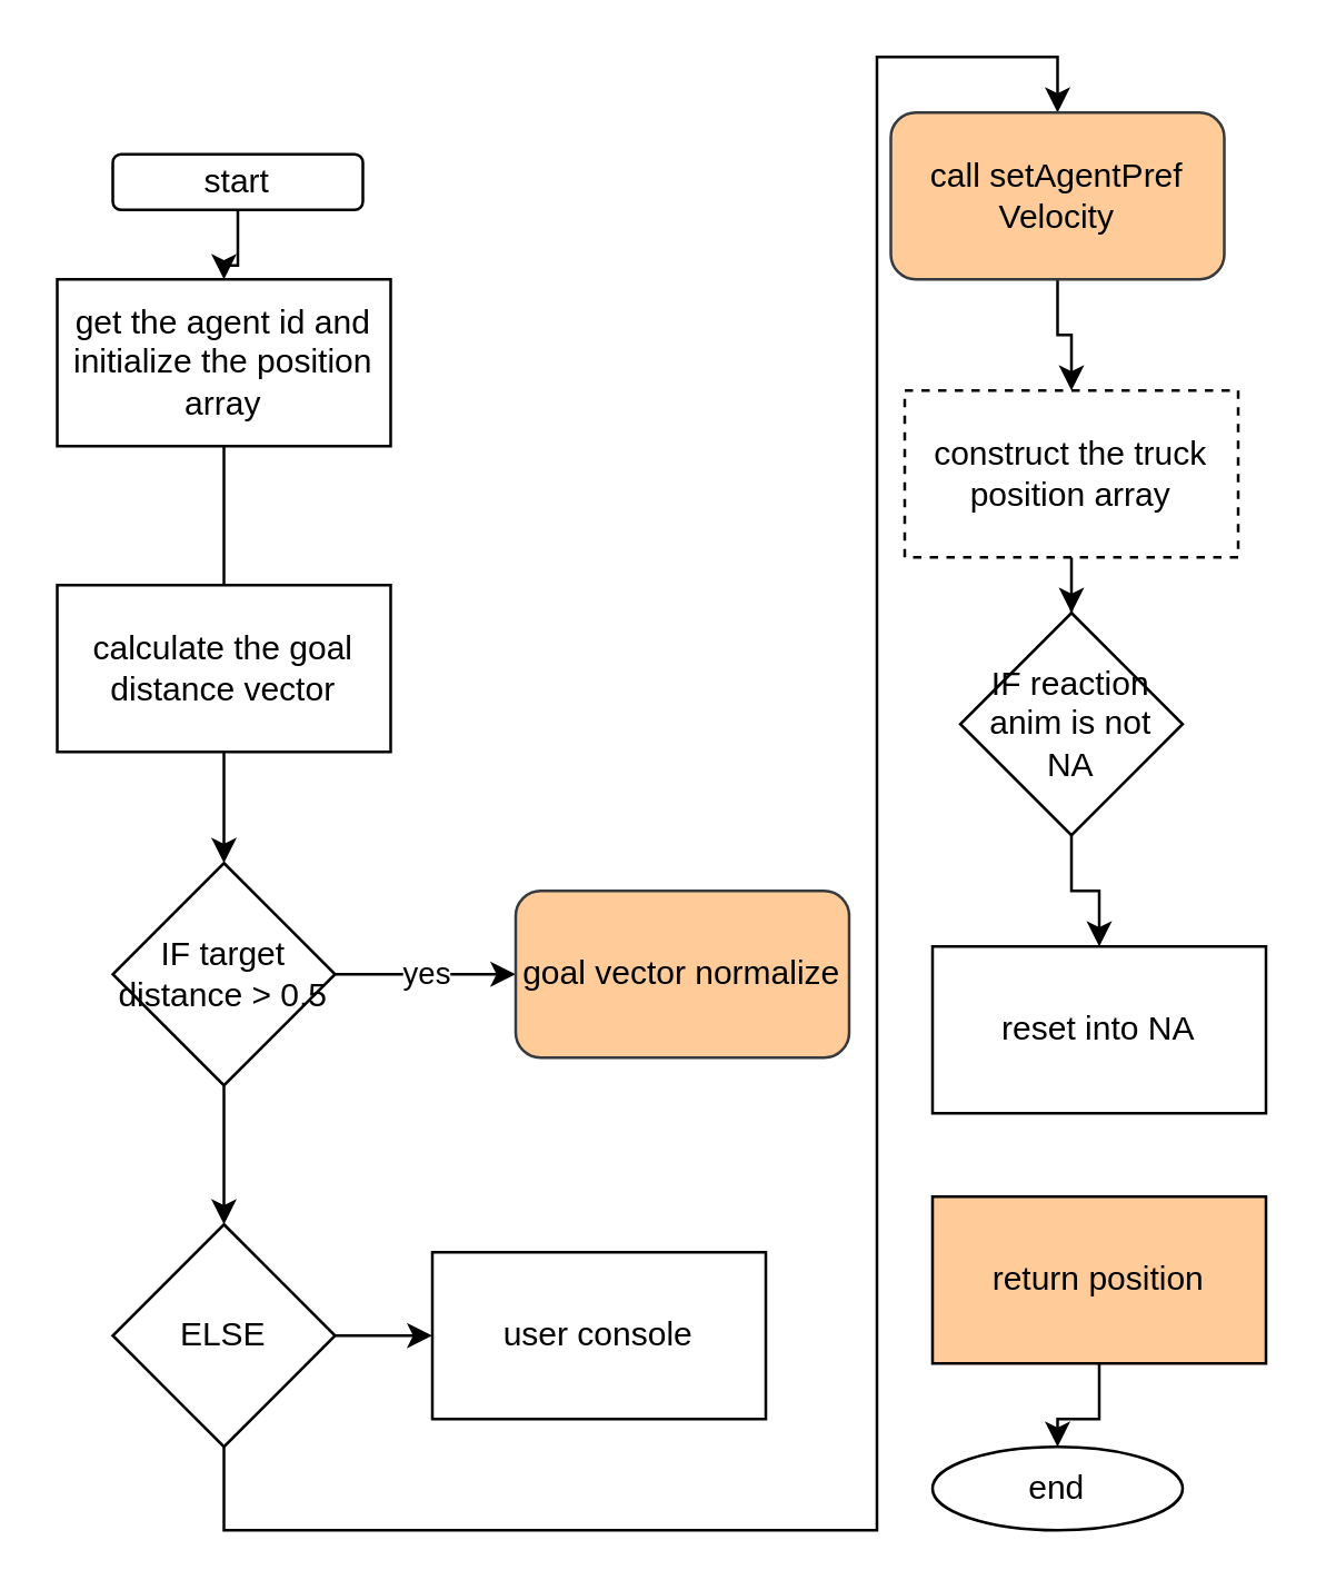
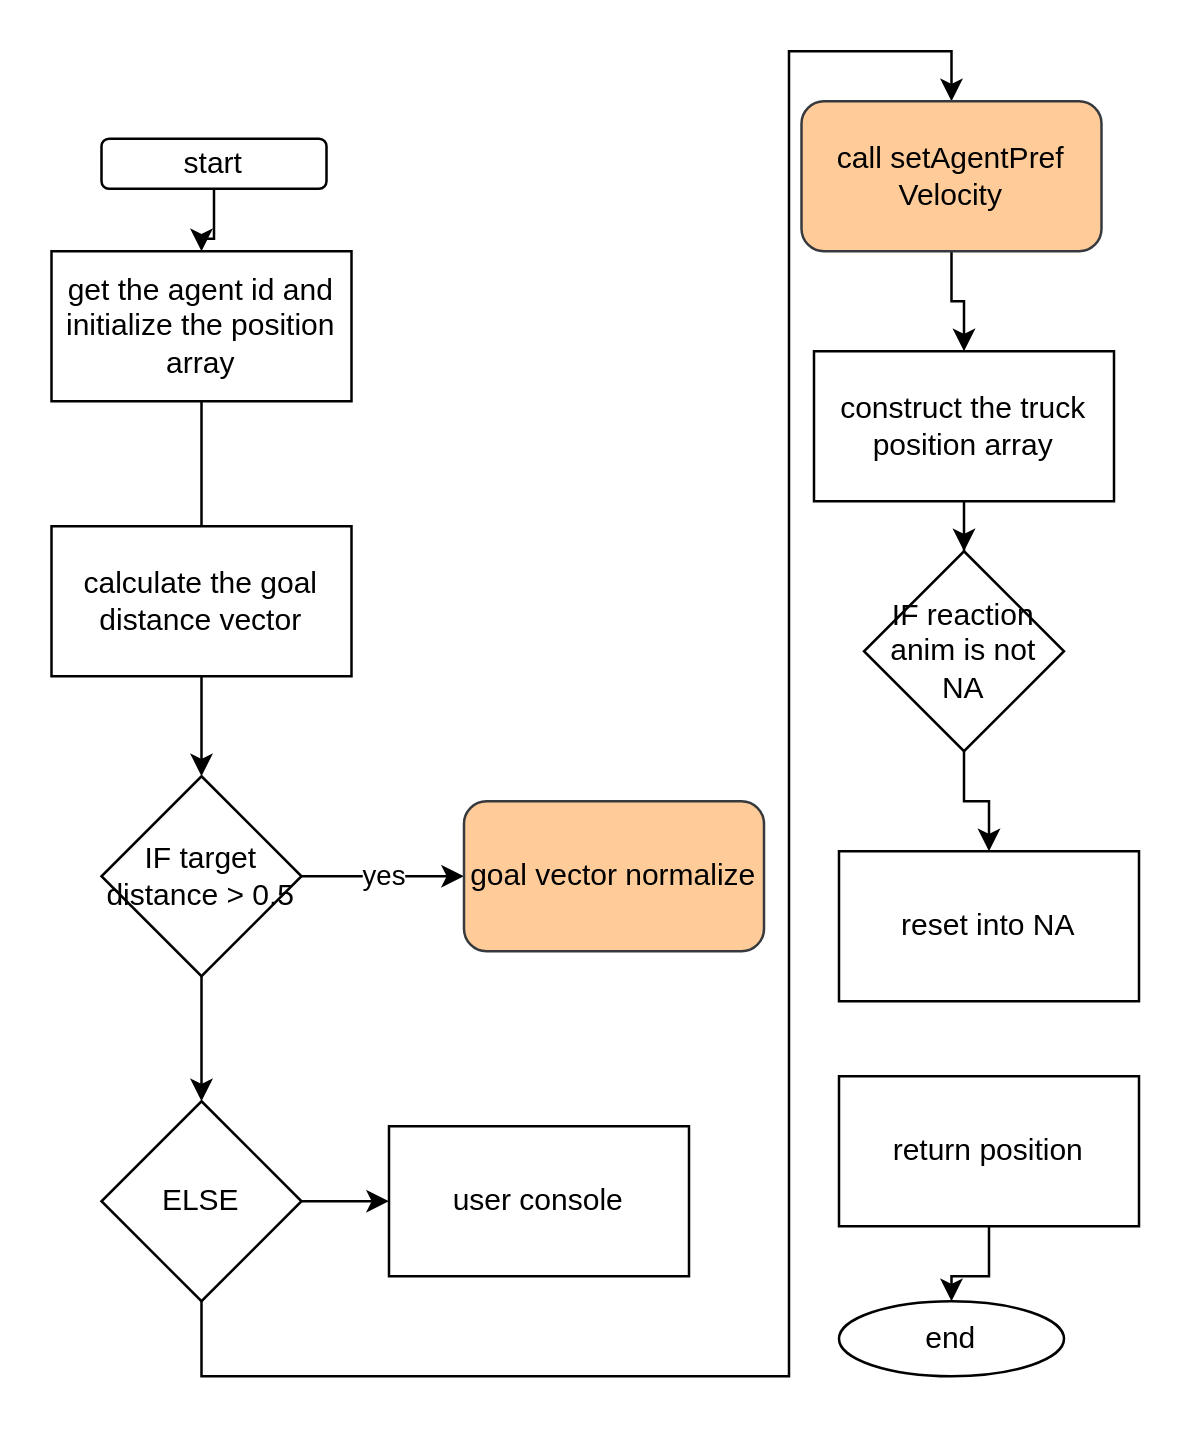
  <mxCell id="0" />
  <mxCell id="1" parent="0" />
  <mxCell id="2" value="" style="edgeStyle=orthogonalEdgeStyle;rounded=0;orthogonalLoop=1;jettySize=auto;html=1;" edge="1" parent="1" source="3" target="9"><mxGeometry relative="1" as="geometry" /></mxCell>
  <mxCell id="3" value="calculate the goal distance vector" style="whiteSpace=wrap;html=1;rounded=0;" vertex="1" parent="1"><mxGeometry x="20" y="210" width="120" height="60" as="geometry" /></mxCell>
  <mxCell id="4" value="" style="edgeStyle=orthogonalEdgeStyle;rounded=0;orthogonalLoop=1;jettySize=auto;html=1;" edge="1" parent="1" source="5" target="7"><mxGeometry relative="1" as="geometry" /></mxCell>
  <mxCell id="5" value="start" style="rounded=1;whiteSpace=wrap;html=1;" vertex="1" parent="1"><mxGeometry x="40" y="55" width="90" height="20" as="geometry" /></mxCell>
  <mxCell id="6" value="" style="edgeStyle=orthogonalEdgeStyle;rounded=0;orthogonalLoop=1;jettySize=auto;html=1;endArrow=none;" edge="1" parent="1" source="7" target="3"><mxGeometry relative="1" as="geometry" /></mxCell>
  <mxCell id="7" value="get the agent id and initialize the position&lt;br&gt;array" style="rounded=0;whiteSpace=wrap;html=1;" vertex="1" parent="1"><mxGeometry x="20" y="100" width="120" height="60" as="geometry" /></mxCell>
  <mxCell id="8" value="" style="edgeStyle=orthogonalEdgeStyle;rounded=0;orthogonalLoop=1;jettySize=auto;html=1;" edge="1" parent="1" source="9" target="14"><mxGeometry relative="1" as="geometry" /></mxCell>
  <mxCell id="9" value="IF target distance &amp;gt; 0.5" style="rhombus;whiteSpace=wrap;html=1;rounded=0;" vertex="1" parent="1"><mxGeometry x="40" y="310" width="80" height="80" as="geometry" /></mxCell>
  <mxCell id="10" value="yes" style="edgeStyle=orthogonalEdgeStyle;rounded=0;orthogonalLoop=1;jettySize=auto;html=1;" edge="1" parent="1" source="9" target="11"><mxGeometry relative="1" as="geometry" /></mxCell>
  <mxCell id="11" value="goal vector normalize" style="rounded=1;whiteSpace=wrap;html=1;fillColor=#ffcc99;strokeColor=#36393d;" vertex="1" parent="1"><mxGeometry x="185" y="320" width="120" height="60" as="geometry" /></mxCell>
  <mxCell id="12" value="" style="edgeStyle=orthogonalEdgeStyle;rounded=0;orthogonalLoop=1;jettySize=auto;html=1;" edge="1" parent="1" source="14" target="15"><mxGeometry relative="1" as="geometry" /></mxCell>
  <mxCell id="13" style="edgeStyle=orthogonalEdgeStyle;rounded=0;orthogonalLoop=1;jettySize=auto;html=1;entryX=0.5;entryY=0;entryDx=0;entryDy=0;" edge="1" parent="1" source="14" target="17"><mxGeometry relative="1" as="geometry"><Array as="points"><mxPoint x="80" y="550" /><mxPoint x="315" y="550" /><mxPoint x="315" y="20" /><mxPoint x="380" y="20" /></Array></mxGeometry></mxCell>
  <mxCell id="14" value="ELSE" style="rhombus;whiteSpace=wrap;html=1;rounded=0;" vertex="1" parent="1"><mxGeometry x="40" y="440" width="80" height="80" as="geometry" /></mxCell>
  <mxCell id="15" value="user console" style="whiteSpace=wrap;html=1;rounded=0;" vertex="1" parent="1"><mxGeometry x="155" y="450" width="120" height="60" as="geometry" /></mxCell>
  <mxCell id="16" value="" style="edgeStyle=orthogonalEdgeStyle;rounded=0;orthogonalLoop=1;jettySize=auto;html=1;" edge="1" parent="1" source="17" target="19"><mxGeometry relative="1" as="geometry" /></mxCell>
  <mxCell id="17" value="call&amp;nbsp;setAgentPref&lt;br&gt;Velocity" style="rounded=1;whiteSpace=wrap;html=1;fillColor=#ffcc99;strokeColor=#36393d;" vertex="1" parent="1"><mxGeometry x="320" y="40" width="120" height="60" as="geometry" /></mxCell>
  <mxCell id="18" value="" style="edgeStyle=orthogonalEdgeStyle;rounded=0;orthogonalLoop=1;jettySize=auto;html=1;" edge="1" parent="1" source="19" target="21"><mxGeometry relative="1" as="geometry" /></mxCell>
- <mxCell id="19" value="construct the truck position array" style="whiteSpace=wrap;html=1;rounded=0;dashed=1;" vertex="1" parent="1"><mxGeometry x="325" y="140" width="120" height="60" as="geometry" /></mxCell>
+ <mxCell id="19" value="construct the truck position array" style="whiteSpace=wrap;html=1;rounded=0;" vertex="1" parent="1"><mxGeometry x="325" y="140" width="120" height="60" as="geometry" /></mxCell>
  <mxCell id="20" value="" style="edgeStyle=orthogonalEdgeStyle;rounded=0;orthogonalLoop=1;jettySize=auto;html=1;" edge="1" parent="1" source="21" target="22"><mxGeometry relative="1" as="geometry" /></mxCell>
  <mxCell id="21" value="IF reaction anim is not NA" style="rhombus;whiteSpace=wrap;html=1;rounded=0;" vertex="1" parent="1"><mxGeometry x="345" y="220" width="80" height="80" as="geometry" /></mxCell>
  <mxCell id="22" value="reset into NA" style="whiteSpace=wrap;html=1;rounded=0;" vertex="1" parent="1"><mxGeometry x="335" y="340" width="120" height="60" as="geometry" /></mxCell>
  <mxCell id="23" value="" style="edgeStyle=orthogonalEdgeStyle;rounded=0;orthogonalLoop=1;jettySize=auto;html=1;" edge="1" parent="1" source="24" target="25"><mxGeometry relative="1" as="geometry" /></mxCell>
- <mxCell id="24" value="return position" style="whiteSpace=wrap;html=1;rounded=0;fillColor=#ffcc99;" vertex="1" parent="1"><mxGeometry x="335" y="430" width="120" height="60" as="geometry" /></mxCell>
+ <mxCell id="24" value="return position" style="whiteSpace=wrap;html=1;rounded=0;" vertex="1" parent="1"><mxGeometry x="335" y="430" width="120" height="60" as="geometry" /></mxCell>
  <mxCell id="25" value="end" style="ellipse;whiteSpace=wrap;html=1;rounded=0;" vertex="1" parent="1"><mxGeometry x="335" y="520" width="90" height="30" as="geometry" /></mxCell>
